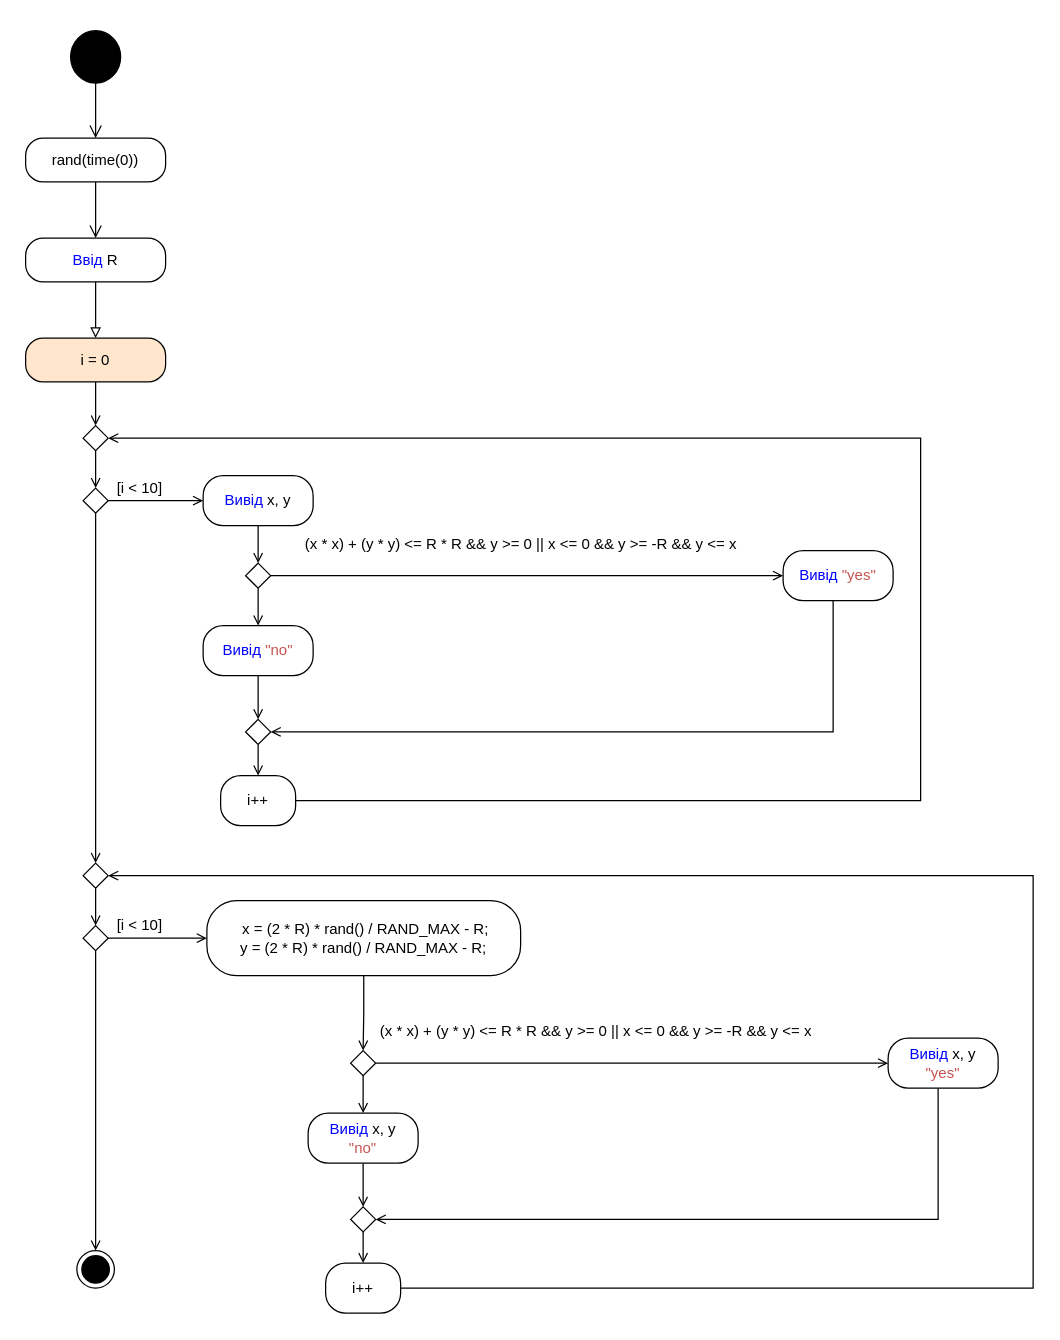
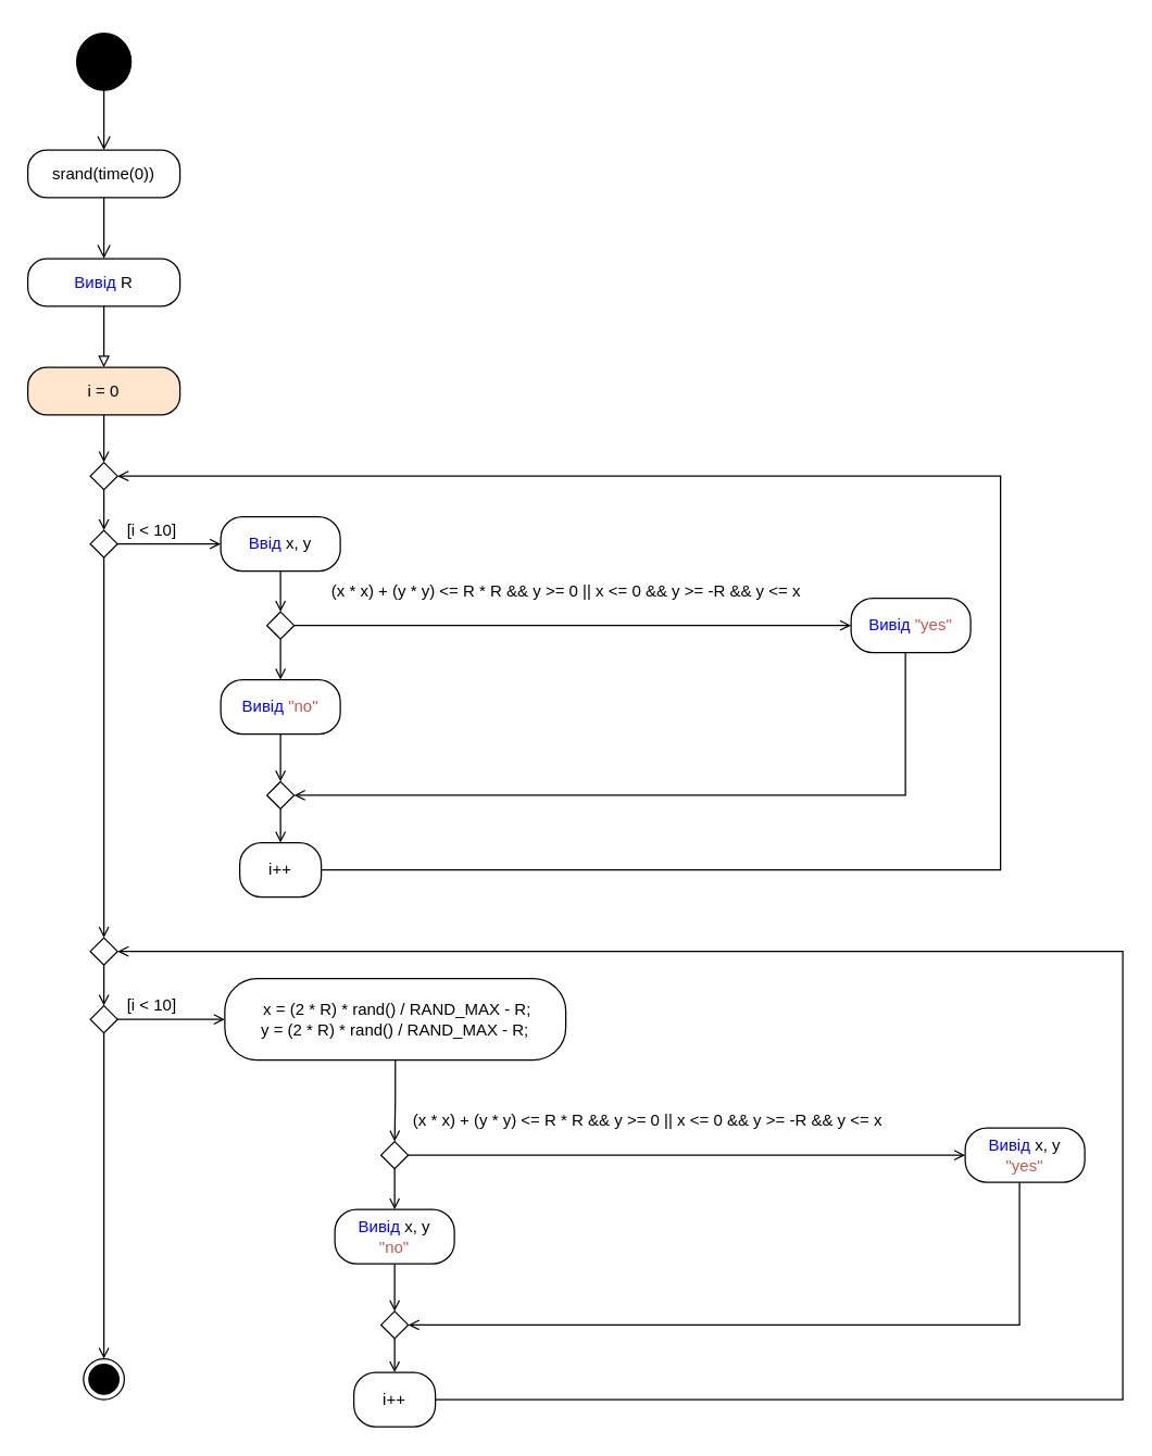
  <mxCell id="0" />
  <mxCell id="1" parent="0" />
  <mxCell id="2" value="" style="ellipse;html=1;shape=startState;fillColor=#000000;strokeColor=#000000;" vertex="1" parent="1"><mxGeometry x="52" width="48" height="50" as="geometry" y="20" /></mxCell>
  <mxCell id="3" value="" style="edgeStyle=orthogonalEdgeStyle;html=1;verticalAlign=bottom;endArrow=open;endSize=8;strokeColor=#000000;rounded=0;" edge="1" parent="1"><mxGeometry relative="1" as="geometry"><mxPoint x="76" y="110" as="targetPoint" /><mxPoint x="76" y="60" as="sourcePoint" /></mxGeometry></mxCell>
- <mxCell id="4" value="rand(time(0))" style="rounded=1;whiteSpace=wrap;html=1;arcSize=40;" vertex="1" parent="1"><mxGeometry y="110" width="112" height="35" as="geometry" x="20" /></mxCell>
+ <mxCell id="4" value="srand(time(0))" style="rounded=1;whiteSpace=wrap;html=1;arcSize=40;" vertex="1" parent="1"><mxGeometry y="110" width="112" height="35" as="geometry" x="20" /></mxCell>
  <mxCell id="5" value="" style="edgeStyle=orthogonalEdgeStyle;html=1;verticalAlign=bottom;endArrow=open;endSize=8;rounded=0;" edge="1" parent="1" source="4"><mxGeometry relative="1" as="geometry"><mxPoint x="76" y="190" as="targetPoint" /></mxGeometry></mxCell>
  <mxCell id="6" style="edgeStyle=orthogonalEdgeStyle;rounded=0;orthogonalLoop=1;jettySize=auto;html=1;entryX=0.5;entryY=0;entryDx=0;entryDy=0;strokeColor=#000000;endArrow=block;endFill=0;" edge="1" parent="1" source="7" target="9"><mxGeometry relative="1" as="geometry" /></mxCell>
- <mxCell id="7" value="&lt;font color=&quot;#0000ff&quot;&gt;Ввід&lt;/font&gt; R" style="rounded=1;whiteSpace=wrap;html=1;arcSize=40;" vertex="1" parent="1"><mxGeometry y="190" width="112" height="35" as="geometry" x="20" /></mxCell>
+ <mxCell id="7" value="&lt;font color=&quot;#0000ff&quot;&gt;Вивід&lt;/font&gt; R" style="rounded=1;whiteSpace=wrap;html=1;arcSize=40;" vertex="1" parent="1"><mxGeometry y="190" width="112" height="35" as="geometry" x="20" /></mxCell>
  <mxCell id="8" style="edgeStyle=orthogonalEdgeStyle;rounded=0;orthogonalLoop=1;jettySize=auto;html=1;entryX=0.5;entryY=0;entryDx=0;entryDy=0;endArrow=open;endFill=0;strokeColor=#000000;" edge="1" parent="1" source="9" target="11"><mxGeometry relative="1" as="geometry" /></mxCell>
  <mxCell id="9" value="i = 0" style="rounded=1;whiteSpace=wrap;html=1;arcSize=40;fillColor=#ffe6cc;" vertex="1" parent="1"><mxGeometry y="270" width="112" height="35" as="geometry" x="20" /></mxCell>
  <mxCell id="10" style="edgeStyle=orthogonalEdgeStyle;rounded=0;orthogonalLoop=1;jettySize=auto;html=1;entryX=0.5;entryY=0;entryDx=0;entryDy=0;endArrow=open;endFill=0;strokeColor=#000000;" edge="1" parent="1" source="11" target="14"><mxGeometry relative="1" as="geometry" /></mxCell>
  <mxCell id="11" value="" style="rhombus;whiteSpace=wrap;html=1;strokeColor=#000000;" vertex="1" parent="1"><mxGeometry x="66" y="340" width="20" height="20" as="geometry" /></mxCell>
  <mxCell id="12" style="edgeStyle=orthogonalEdgeStyle;rounded=0;orthogonalLoop=1;jettySize=auto;html=1;entryX=0;entryY=0.5;entryDx=0;entryDy=0;endArrow=open;endFill=0;strokeColor=#000000;" edge="1" parent="1" source="14" target="16"><mxGeometry relative="1" as="geometry" /></mxCell>
  <mxCell id="13" style="edgeStyle=orthogonalEdgeStyle;rounded=0;orthogonalLoop=1;jettySize=auto;html=1;entryX=0.5;entryY=0;entryDx=0;entryDy=0;endArrow=open;endFill=0;strokeColor=#000000;" edge="1" parent="1" source="14" target="31"><mxGeometry relative="1" as="geometry" /></mxCell>
  <mxCell id="14" value="" style="rhombus;whiteSpace=wrap;html=1;strokeColor=#000000;" vertex="1" parent="1"><mxGeometry x="66" y="390" width="20" height="20" as="geometry" /></mxCell>
  <mxCell id="15" style="edgeStyle=orthogonalEdgeStyle;rounded=0;orthogonalLoop=1;jettySize=auto;html=1;entryX=0.5;entryY=0;entryDx=0;entryDy=0;endArrow=open;endFill=0;strokeColor=#000000;" edge="1" parent="1" source="16" target="20"><mxGeometry relative="1" as="geometry" /></mxCell>
- <mxCell id="16" value="&lt;font color=&quot;#0000ff&quot;&gt;Вивід&lt;/font&gt;&amp;nbsp;x, y" style="rounded=1;whiteSpace=wrap;html=1;arcSize=40;" vertex="1" parent="1"><mxGeometry x="162" y="380" width="88" height="40" as="geometry" /></mxCell>
+ <mxCell id="16" value="&lt;font color=&quot;#0000ff&quot;&gt;Ввід&lt;/font&gt;&amp;nbsp;x, y" style="rounded=1;whiteSpace=wrap;html=1;arcSize=40;" vertex="1" parent="1"><mxGeometry x="162" y="380" width="88" height="40" as="geometry" /></mxCell>
  <mxCell id="17" value="[i &amp;lt; 10]" style="text;html=1;align=center;verticalAlign=middle;resizable=0;points=[];autosize=1;strokeColor=none;fillColor=none;" vertex="1" parent="1"><mxGeometry x="86" y="380" width="50" height="20" as="geometry" /></mxCell>
  <mxCell id="18" style="edgeStyle=orthogonalEdgeStyle;rounded=0;orthogonalLoop=1;jettySize=auto;html=1;entryX=0;entryY=0.5;entryDx=0;entryDy=0;endArrow=open;endFill=0;strokeColor=#000000;" edge="1" parent="1" source="20" target="22"><mxGeometry relative="1" as="geometry" /></mxCell>
  <mxCell id="19" style="edgeStyle=orthogonalEdgeStyle;rounded=0;orthogonalLoop=1;jettySize=auto;html=1;endArrow=open;endFill=0;strokeColor=#000000;" edge="1" parent="1" source="20" target="25"><mxGeometry relative="1" as="geometry" /></mxCell>
  <mxCell id="20" value="" style="rhombus;whiteSpace=wrap;html=1;strokeColor=#000000;" vertex="1" parent="1"><mxGeometry x="196" y="450" width="20" height="20" as="geometry" /></mxCell>
  <mxCell id="21" style="edgeStyle=orthogonalEdgeStyle;rounded=0;orthogonalLoop=1;jettySize=auto;html=1;entryX=1;entryY=0.5;entryDx=0;entryDy=0;endArrow=open;endFill=0;strokeColor=#000000;" edge="1" parent="1" source="22" target="27"><mxGeometry relative="1" as="geometry"><Array as="points"><mxPoint x="666" y="585" /></Array></mxGeometry></mxCell>
  <mxCell id="22" value="&lt;font color=&quot;#0000ff&quot;&gt;Вивід &lt;/font&gt;&lt;font color=&quot;#c75450&quot;&gt;&quot;yes&quot;&lt;/font&gt;" style="rounded=1;whiteSpace=wrap;html=1;arcSize=40;" vertex="1" parent="1"><mxGeometry x="626" y="440" width="88" height="40" as="geometry" /></mxCell>
  <mxCell id="23" value="(x * x) + (y * y) &lt;= R * R &amp;&amp; y &gt;= 0 || x &lt;= 0 &amp;&amp; y &gt;= -R &amp;&amp; y &lt;= x" style="text;html=1;align=center;verticalAlign=middle;resizable=0;points=[];autosize=1;strokeColor=none;fillColor=none;" vertex="1" parent="1"><mxGeometry x="236" y="425" width="360" height="20" as="geometry" /></mxCell>
  <mxCell id="24" style="edgeStyle=orthogonalEdgeStyle;rounded=0;orthogonalLoop=1;jettySize=auto;html=1;entryX=0.5;entryY=0;entryDx=0;entryDy=0;endArrow=open;endFill=0;strokeColor=#000000;" edge="1" parent="1" source="25" target="27"><mxGeometry relative="1" as="geometry" /></mxCell>
  <mxCell id="25" value="&lt;font color=&quot;#0000ff&quot;&gt;Вивід &lt;/font&gt;&lt;font color=&quot;#c75450&quot;&gt;&quot;no&quot;&lt;/font&gt;" style="rounded=1;whiteSpace=wrap;html=1;arcSize=40;" vertex="1" parent="1"><mxGeometry x="162" y="500" width="88" height="40" as="geometry" /></mxCell>
  <mxCell id="26" style="edgeStyle=orthogonalEdgeStyle;rounded=0;orthogonalLoop=1;jettySize=auto;html=1;endArrow=open;endFill=0;strokeColor=#000000;" edge="1" parent="1" source="27" target="29"><mxGeometry relative="1" as="geometry" /></mxCell>
  <mxCell id="27" value="" style="rhombus;whiteSpace=wrap;html=1;strokeColor=#000000;" vertex="1" parent="1"><mxGeometry x="196" y="575" width="20" height="20" as="geometry" /></mxCell>
  <mxCell id="28" style="edgeStyle=orthogonalEdgeStyle;rounded=0;orthogonalLoop=1;jettySize=auto;html=1;entryX=1;entryY=0.5;entryDx=0;entryDy=0;endArrow=open;endFill=0;strokeColor=#000000;" edge="1" parent="1" source="29" target="11"><mxGeometry relative="1" as="geometry"><Array as="points"><mxPoint x="736" y="640" /><mxPoint x="736" y="350" /></Array></mxGeometry></mxCell>
  <mxCell id="29" value="i++" style="rounded=1;whiteSpace=wrap;html=1;arcSize=40;" vertex="1" parent="1"><mxGeometry x="176" y="620" width="60" height="40" as="geometry" /></mxCell>
  <mxCell id="30" style="edgeStyle=orthogonalEdgeStyle;rounded=0;orthogonalLoop=1;jettySize=auto;html=1;entryX=0.5;entryY=0;entryDx=0;entryDy=0;endArrow=open;endFill=0;strokeColor=#000000;" edge="1" parent="1" source="31" target="34"><mxGeometry relative="1" as="geometry" /></mxCell>
  <mxCell id="31" value="" style="rhombus;whiteSpace=wrap;html=1;strokeColor=#000000;" vertex="1" parent="1"><mxGeometry x="66" y="690" width="20" height="20" as="geometry" /></mxCell>
  <mxCell id="32" style="edgeStyle=orthogonalEdgeStyle;rounded=0;orthogonalLoop=1;jettySize=auto;html=1;entryX=0;entryY=0.5;entryDx=0;entryDy=0;endArrow=open;endFill=0;strokeColor=#000000;" edge="1" parent="1" source="34" target="36"><mxGeometry relative="1" as="geometry" /></mxCell>
  <mxCell id="33" style="edgeStyle=orthogonalEdgeStyle;rounded=0;orthogonalLoop=1;jettySize=auto;html=1;entryX=0.5;entryY=0;entryDx=0;entryDy=0;endArrow=open;endFill=0;strokeColor=#000000;" edge="1" parent="1" source="34" target="49"><mxGeometry relative="1" as="geometry" /></mxCell>
  <mxCell id="34" value="" style="rhombus;whiteSpace=wrap;html=1;strokeColor=#000000;" vertex="1" parent="1"><mxGeometry x="66" y="740" width="20" height="20" as="geometry" /></mxCell>
  <mxCell id="35" style="edgeStyle=orthogonalEdgeStyle;rounded=0;orthogonalLoop=1;jettySize=auto;html=1;entryX=0.5;entryY=0;entryDx=0;entryDy=0;endArrow=open;endFill=0;strokeColor=#000000;" edge="1" parent="1" source="36" target="40"><mxGeometry relative="1" as="geometry" /></mxCell>
  <mxCell id="36" value="&amp;nbsp;x = (2 * R) * rand() / RAND_MAX - R; &lt;br&gt;y = (2 * R) * rand() / RAND_MAX - R;" style="rounded=1;whiteSpace=wrap;html=1;arcSize=40;" vertex="1" parent="1"><mxGeometry x="165" y="720" width="251" height="60" as="geometry" /></mxCell>
  <mxCell id="37" value="[i &amp;lt; 10]" style="text;html=1;align=center;verticalAlign=middle;resizable=0;points=[];autosize=1;strokeColor=none;fillColor=none;" vertex="1" parent="1"><mxGeometry x="86" y="730" width="50" height="20" as="geometry" /></mxCell>
  <mxCell id="38" style="edgeStyle=orthogonalEdgeStyle;rounded=0;orthogonalLoop=1;jettySize=auto;html=1;entryX=0;entryY=0.5;entryDx=0;entryDy=0;endArrow=open;endFill=0;strokeColor=#000000;" edge="1" parent="1" source="40" target="42"><mxGeometry relative="1" as="geometry" /></mxCell>
  <mxCell id="39" style="edgeStyle=orthogonalEdgeStyle;rounded=0;orthogonalLoop=1;jettySize=auto;html=1;endArrow=open;endFill=0;strokeColor=#000000;" edge="1" parent="1" source="40" target="44"><mxGeometry relative="1" as="geometry" /></mxCell>
  <mxCell id="40" value="" style="rhombus;whiteSpace=wrap;html=1;strokeColor=#000000;" vertex="1" parent="1"><mxGeometry x="280" y="840" width="20" height="20" as="geometry" /></mxCell>
  <mxCell id="41" style="edgeStyle=orthogonalEdgeStyle;rounded=0;orthogonalLoop=1;jettySize=auto;html=1;entryX=1;entryY=0.5;entryDx=0;entryDy=0;endArrow=open;endFill=0;strokeColor=#000000;" edge="1" parent="1" source="42" target="46"><mxGeometry relative="1" as="geometry"><Array as="points"><mxPoint x="750" y="975" /></Array></mxGeometry></mxCell>
  <mxCell id="42" value="&lt;font color=&quot;#0000ff&quot;&gt;Вивід &lt;/font&gt;x, y&lt;br&gt;&lt;font color=&quot;#c75450&quot;&gt;&quot;yes&quot;&lt;/font&gt;" style="rounded=1;whiteSpace=wrap;html=1;arcSize=40;" vertex="1" parent="1"><mxGeometry x="710" y="830" width="88" height="40" as="geometry" /></mxCell>
  <mxCell id="43" style="edgeStyle=orthogonalEdgeStyle;rounded=0;orthogonalLoop=1;jettySize=auto;html=1;entryX=0.5;entryY=0;entryDx=0;entryDy=0;endArrow=open;endFill=0;strokeColor=#000000;" edge="1" parent="1" source="44" target="46"><mxGeometry relative="1" as="geometry" /></mxCell>
  <mxCell id="44" value="&lt;font color=&quot;#0000ff&quot;&gt;Вивід&amp;nbsp;&lt;/font&gt;x, y&lt;br&gt;&lt;font color=&quot;#c75450&quot;&gt;&quot;no&quot;&lt;/font&gt;" style="rounded=1;whiteSpace=wrap;html=1;arcSize=40;" vertex="1" parent="1"><mxGeometry x="246" y="890" width="88" height="40" as="geometry" /></mxCell>
  <mxCell id="45" style="edgeStyle=orthogonalEdgeStyle;rounded=0;orthogonalLoop=1;jettySize=auto;html=1;endArrow=open;endFill=0;strokeColor=#000000;" edge="1" parent="1" source="46" target="48"><mxGeometry relative="1" as="geometry" /></mxCell>
  <mxCell id="46" value="" style="rhombus;whiteSpace=wrap;html=1;strokeColor=#000000;" vertex="1" parent="1"><mxGeometry x="280" y="965" width="20" height="20" as="geometry" /></mxCell>
  <mxCell id="47" style="edgeStyle=orthogonalEdgeStyle;rounded=0;orthogonalLoop=1;jettySize=auto;html=1;entryX=1;entryY=0.5;entryDx=0;entryDy=0;endArrow=open;endFill=0;strokeColor=#000000;" edge="1" parent="1" source="48" target="31"><mxGeometry relative="1" as="geometry"><Array as="points"><mxPoint x="826" y="1030" /><mxPoint x="826" y="700" /></Array></mxGeometry></mxCell>
  <mxCell id="48" value="i++" style="rounded=1;whiteSpace=wrap;html=1;arcSize=40;" vertex="1" parent="1"><mxGeometry x="260" y="1010" width="60" height="40" as="geometry" /></mxCell>
  <mxCell id="49" value="" style="ellipse;html=1;shape=endState;fillColor=#000000;strokeColor=#000000;" vertex="1" parent="1"><mxGeometry x="61" y="1000" width="30" height="30" as="geometry" /></mxCell>
  <mxCell id="50" value="(x * x) + (y * y) &lt;= R * R &amp;&amp; y &gt;= 0 || x &lt;= 0 &amp;&amp; y &gt;= -R &amp;&amp; y &lt;= x" style="text;html=1;align=center;verticalAlign=middle;resizable=0;points=[];autosize=1;strokeColor=none;fillColor=none;" vertex="1" parent="1"><mxGeometry x="296" y="815" width="360" height="20" as="geometry" /></mxCell>
